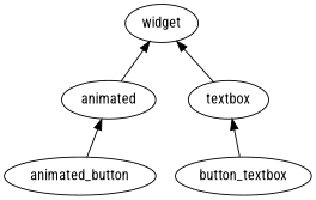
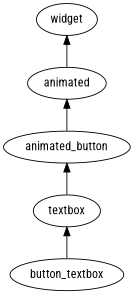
  digraph {
    fontname="Roboto Condensed"
    rankdir=BT
    node [fontname="Roboto Condensed"]
    edge [fontname="Roboto Condensed"]
    textbox
    widget
    n3 [label=animated]
    n4 [label=button_textbox]
    animated_button
-   textbox -> widget
+   textbox -> animated_button
    n3 -> widget
    n4 -> textbox
    animated_button -> n3
  }
